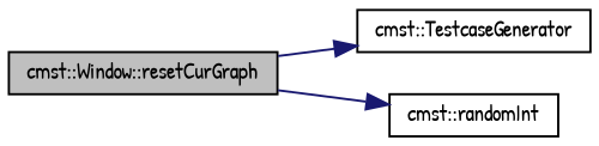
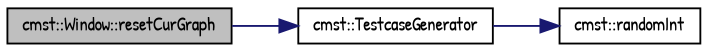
  digraph {
    fontname="Patrick Hand"
    rankdir=LR
    node [color=black fillcolor=white fontname="Patrick Hand" fontsize=10 shape=record style=filled]
    edge [color=midnightblue fontname="Patrick Hand" fontsize=10 labelfontname=Helvetica labelfontsize=10 style=solid]
    n1 [fillcolor=grey75 fontcolor=black height=0.2 label="cmst::Window::resetCurGraph" width=0.4]
    n2 [height=0.2 label="cmst::TestcaseGenerator" width=0.4]
    n3 [height=0.2 label="cmst::randomInt" width=0.4]
    n1 -> n2
-   n1 -> n3
+   n2 -> n3
  }
